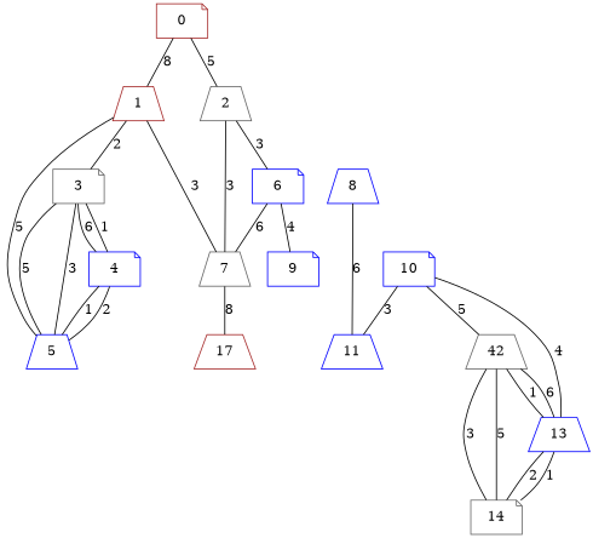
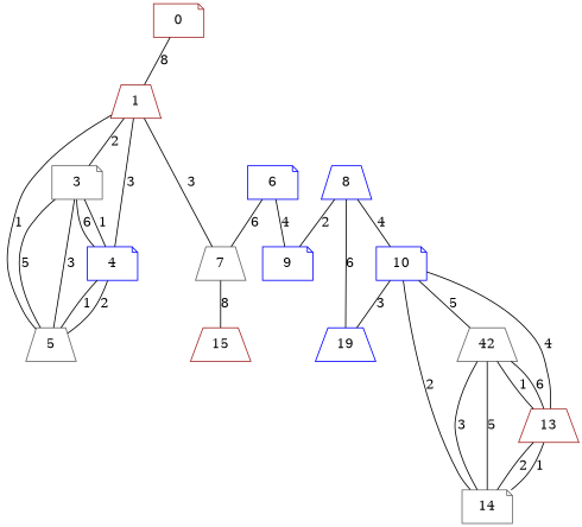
  graph {
    node [color=blue shape=trapezium weight=1]
    0 [color=brown shape=note]
    1 [color=brown]
-   2 [color=gray40]
    3 [color=gray40 shape=note]
    4 [shape=note]
-   5
+   5 [color=gray40]
    7 [color=gray40]
    6 [shape=note]
    9 [shape=note]
-   15 [color=brown weight=4 label=17]
+   15 [color=brown weight=4]
    8
    10 [shape=note]
-   11
+   11 [label=19]
    n14 [color=gray40 label=42]
-   13
+   13 [color=brown]
    14 [color=gray40 shape=note]
    0 -- 1 [label=8]
-   0 -- 2 [label=5]
    1 -- 3 [label=2]
-   1 -- 5 [label=5]
+   1 -- 4 [label=3]
+   1 -- 5 [label=1]
    1 -- 7 [label=3]
-   2 -- 7 [label=3]
-   2 -- 6 [label=3]
    3 -- 4 [label=6]
    3 -- 4 [label=1]
    3 -- 5 [label=5]
    3 -- 5 [label=3]
    4 -- 5 [label=1]
    4 -- 5 [label=2]
    7 -- 15 [label=8]
    6 -- 7 [label=6]
    6 -- 9 [label=4]
+   8 -- 9 [label=2]
+   8 -- 10 [label=4]
    8 -- 11 [label=6]
    10 -- 11 [label=3]
    10 -- n14 [label=5]
    10 -- 13 [label=4]
+   10 -- 14 [label=2]
    n14 -- 13 [label=1]
    n14 -- 13 [label=6]
    n14 -- 14 [label=3]
    n14 -- 14 [label=5]
    13 -- 14 [label=2]
    13 -- 14 [label=1]
  }
